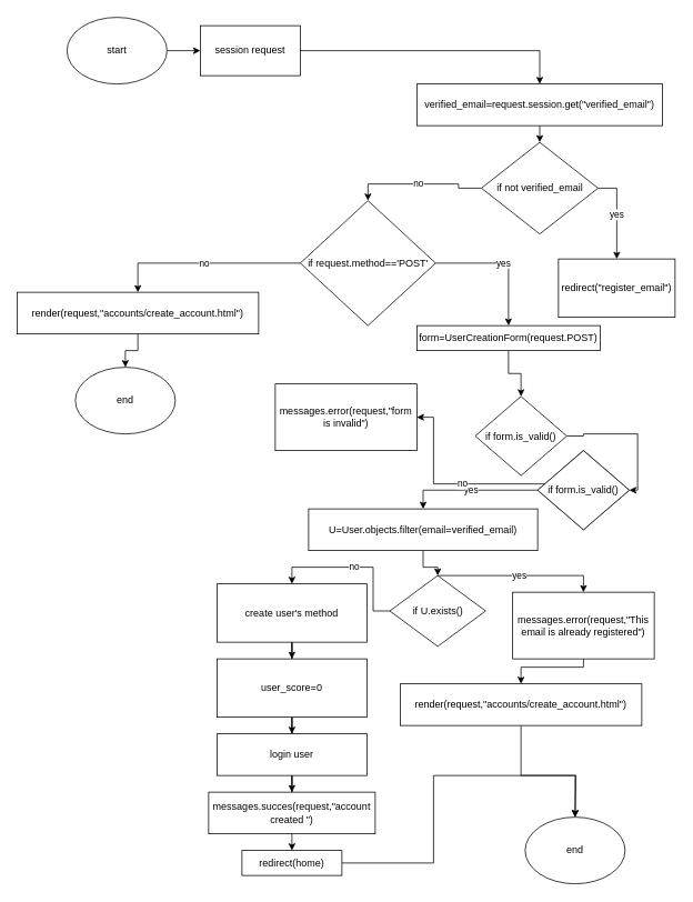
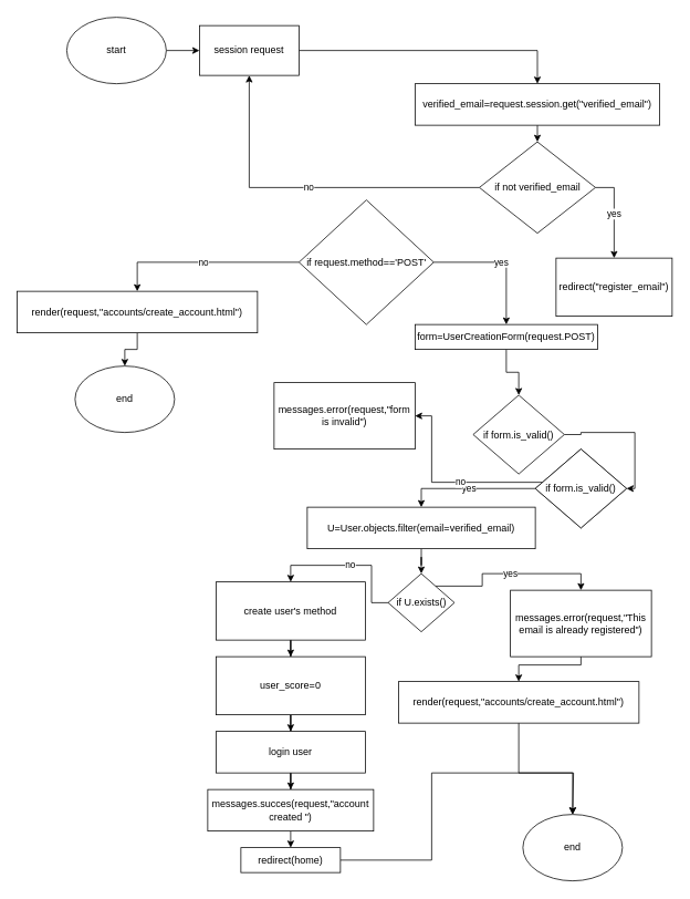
  <mxCell id="0" />
  <mxCell id="1" parent="0" />
  <mxCell id="2" style="edgeStyle=orthogonalEdgeStyle;rounded=0;orthogonalLoop=1;jettySize=auto;html=1;exitX=1;exitY=0.5;exitDx=0;exitDy=0;entryX=0;entryY=0.5;entryDx=0;entryDy=0;" edge="1" parent="1" source="3" target="5"><mxGeometry relative="1" as="geometry" /></mxCell>
  <mxCell id="3" value="start" style="ellipse;whiteSpace=wrap;html=1;" vertex="1" parent="1"><mxGeometry x="80" y="20" width="120" height="80" as="geometry" /></mxCell>
  <mxCell id="4" style="edgeStyle=orthogonalEdgeStyle;rounded=0;orthogonalLoop=1;jettySize=auto;html=1;exitX=1;exitY=0.5;exitDx=0;exitDy=0;entryX=0.5;entryY=0;entryDx=0;entryDy=0;" edge="1" parent="1" source="5" target="7"><mxGeometry relative="1" as="geometry"><mxPoint x="400" y="70" as="targetPoint" /></mxGeometry></mxCell>
  <mxCell id="5" value="session&lt;span style=&quot;background-color: initial;&quot;&gt;&amp;nbsp;request&lt;/span&gt;" style="rounded=0;whiteSpace=wrap;html=1;" vertex="1" parent="1"><mxGeometry x="240" y="30" width="120" height="60" as="geometry" /></mxCell>
  <mxCell id="6" style="edgeStyle=orthogonalEdgeStyle;rounded=0;orthogonalLoop=1;jettySize=auto;html=1;exitX=0.5;exitY=1;exitDx=0;exitDy=0;entryX=0.5;entryY=0;entryDx=0;entryDy=0;" edge="1" parent="1" source="7" target="10"><mxGeometry relative="1" as="geometry" /></mxCell>
  <mxCell id="7" value="verified_email=request.session.get(&quot;verified_email&quot;)" style="rounded=0;whiteSpace=wrap;html=1;" vertex="1" parent="1"><mxGeometry x="500" y="100" width="295" height="50" as="geometry" /></mxCell>
  <mxCell id="8" value="yes" style="edgeStyle=orthogonalEdgeStyle;rounded=0;orthogonalLoop=1;jettySize=auto;html=1;exitX=1;exitY=0.5;exitDx=0;exitDy=0;entryX=0.5;entryY=0;entryDx=0;entryDy=0;" edge="1" parent="1" source="10" target="11"><mxGeometry relative="1" as="geometry" /></mxCell>
- <mxCell id="9" value="no" style="edgeStyle=orthogonalEdgeStyle;rounded=0;orthogonalLoop=1;jettySize=auto;html=1;exitX=0;exitY=0.5;exitDx=0;exitDy=0;entryX=0.5;entryY=0;entryDx=0;entryDy=0;" edge="1" parent="1" source="10" target="14"><mxGeometry relative="1" as="geometry" /></mxCell>
+ <mxCell id="9" value="no" style="edgeStyle=orthogonalEdgeStyle;rounded=0;orthogonalLoop=1;jettySize=auto;html=1;exitX=0;exitY=0.5;exitDx=0;exitDy=0;" edge="1" parent="1" source="10" target="5"><mxGeometry relative="1" as="geometry" /></mxCell>
  <mxCell id="10" value="if not verified_email" style="rhombus;whiteSpace=wrap;html=1;" vertex="1" parent="1"><mxGeometry x="577.5" y="170" width="140" height="110" as="geometry" /></mxCell>
  <mxCell id="11" value="redirect(&quot;register_email&quot;)" style="rounded=0;whiteSpace=wrap;html=1;" vertex="1" parent="1"><mxGeometry x="670" y="310" width="140" height="70" as="geometry" /></mxCell>
  <mxCell id="12" value="yes" style="edgeStyle=orthogonalEdgeStyle;rounded=0;orthogonalLoop=1;jettySize=auto;html=1;exitX=1;exitY=0.5;exitDx=0;exitDy=0;entryX=0.5;entryY=0;entryDx=0;entryDy=0;" edge="1" parent="1" source="14" target="16"><mxGeometry relative="1" as="geometry" /></mxCell>
  <mxCell id="13" value="no" style="edgeStyle=orthogonalEdgeStyle;rounded=0;orthogonalLoop=1;jettySize=auto;html=1;entryX=0.5;entryY=0;entryDx=0;entryDy=0;" edge="1" parent="1" source="14" target="45"><mxGeometry relative="1" as="geometry" /></mxCell>
  <mxCell id="14" value="if request.method=='POST'" style="rhombus;whiteSpace=wrap;html=1;" vertex="1" parent="1"><mxGeometry x="360" y="240" width="162.5" height="150" as="geometry" /></mxCell>
  <mxCell id="15" value="" style="edgeStyle=orthogonalEdgeStyle;rounded=0;orthogonalLoop=1;jettySize=auto;html=1;" edge="1" parent="1" source="16" target="18"><mxGeometry relative="1" as="geometry" /></mxCell>
  <mxCell id="16" value="form=UserCreationForm(request.POST)" style="rounded=0;whiteSpace=wrap;html=1;" vertex="1" parent="1"><mxGeometry x="500" y="390" width="220" height="30" as="geometry" /></mxCell>
  <mxCell id="17" value="" style="edgeStyle=orthogonalEdgeStyle;rounded=0;orthogonalLoop=1;jettySize=auto;html=1;" edge="1" parent="1" source="18" target="19"><mxGeometry relative="1" as="geometry"><Array as="points"><mxPoint x="700" y="523" /><mxPoint x="700" y="520" /><mxPoint x="765" y="520" /></Array></mxGeometry></mxCell>
  <mxCell id="18" value="if form.is_valid()" style="rhombus;whiteSpace=wrap;html=1;rounded=0;" vertex="1" parent="1"><mxGeometry x="570" y="475" width="110" height="95" as="geometry" /></mxCell>
  <mxCell id="19" value="if form.is_valid()" style="rhombus;whiteSpace=wrap;html=1;rounded=0;" vertex="1" parent="1"><mxGeometry x="645" y="540" width="110" height="95" as="geometry" /></mxCell>
  <mxCell id="20" value="yes" style="edgeStyle=orthogonalEdgeStyle;rounded=0;orthogonalLoop=1;jettySize=auto;html=1;entryX=0.5;entryY=0;entryDx=0;entryDy=0;" edge="1" parent="1" source="22" target="24"><mxGeometry relative="1" as="geometry"><Array as="points"><mxPoint x="581" y="705" /><mxPoint x="581" y="690" /><mxPoint x="700" y="690" /></Array></mxGeometry></mxCell>
  <mxCell id="21" value="no" style="edgeStyle=orthogonalEdgeStyle;rounded=0;orthogonalLoop=1;jettySize=auto;html=1;exitX=0;exitY=0.5;exitDx=0;exitDy=0;entryX=0.5;entryY=0;entryDx=0;entryDy=0;" edge="1" parent="1" source="22" target="31"><mxGeometry relative="1" as="geometry" /></mxCell>
- <mxCell id="22" value="if U.exists()" style="rhombus;whiteSpace=wrap;html=1;rounded=0;" vertex="1" parent="1"><mxGeometry x="467.5" y="690" width="115" height="85" as="geometry" /></mxCell>
+ <mxCell id="22" value="if U.exists()" style="rhombus;whiteSpace=wrap;html=1;rounded=0;" vertex="1" parent="1"><mxGeometry x="467.5" y="690" width="80" height="70" as="geometry" /></mxCell>
  <mxCell id="23" value="" style="edgeStyle=orthogonalEdgeStyle;rounded=0;orthogonalLoop=1;jettySize=auto;html=1;" edge="1" parent="1" source="24" target="42"><mxGeometry relative="1" as="geometry"><Array as="points"><mxPoint x="700" y="800" /><mxPoint x="625" y="800" /></Array></mxGeometry></mxCell>
  <mxCell id="24" value="messages.error(request,&quot;This email is already registered&quot;)" style="whiteSpace=wrap;html=1;rounded=0;" vertex="1" parent="1"><mxGeometry x="615" y="710" width="170" height="80" as="geometry" /></mxCell>
  <mxCell id="25" style="edgeStyle=orthogonalEdgeStyle;rounded=0;orthogonalLoop=1;jettySize=auto;html=1;exitX=0.5;exitY=1;exitDx=0;exitDy=0;" edge="1" parent="1" source="26" target="22"><mxGeometry relative="1" as="geometry" /></mxCell>
  <mxCell id="26" value="U=User.objects.filter(email=verified_email)" style="whiteSpace=wrap;html=1;rounded=0;" vertex="1" parent="1"><mxGeometry x="370" y="610" width="275" height="50" as="geometry" /></mxCell>
  <mxCell id="27" value="yes" style="edgeStyle=orthogonalEdgeStyle;rounded=0;orthogonalLoop=1;jettySize=auto;html=1;exitX=0;exitY=0.5;exitDx=0;exitDy=0;" edge="1" parent="1" source="29" target="26"><mxGeometry relative="1" as="geometry" /></mxCell>
  <mxCell id="28" value="no" style="edgeStyle=orthogonalEdgeStyle;rounded=0;orthogonalLoop=1;jettySize=auto;html=1;exitX=0;exitY=0;exitDx=0;exitDy=0;entryX=1;entryY=0.5;entryDx=0;entryDy=0;" edge="1" parent="1" source="29" target="36"><mxGeometry relative="1" as="geometry"><mxPoint x="460" y="580" as="targetPoint" /><Array as="points"><mxPoint x="673" y="580" /><mxPoint x="520" y="580" /><mxPoint x="520" y="500" /></Array></mxGeometry></mxCell>
  <mxCell id="29" value="if form.is_valid()" style="rhombus;whiteSpace=wrap;html=1;rounded=0;" vertex="1" parent="1"><mxGeometry x="645" y="540" width="110" height="95" as="geometry" /></mxCell>
  <mxCell id="30" value="" style="edgeStyle=orthogonalEdgeStyle;rounded=0;orthogonalLoop=1;jettySize=auto;html=1;" edge="1" parent="1" source="31" target="33"><mxGeometry relative="1" as="geometry" /></mxCell>
  <mxCell id="31" value="create user's method" style="rounded=0;whiteSpace=wrap;html=1;" vertex="1" parent="1"><mxGeometry x="260" y="700" width="180" height="70" as="geometry" /></mxCell>
  <mxCell id="32" value="" style="edgeStyle=orthogonalEdgeStyle;rounded=0;orthogonalLoop=1;jettySize=auto;html=1;" edge="1" parent="1" source="33" target="35"><mxGeometry relative="1" as="geometry" /></mxCell>
  <mxCell id="33" value="user_score=0" style="rounded=0;whiteSpace=wrap;html=1;" vertex="1" parent="1"><mxGeometry x="260" y="790" width="180" height="70" as="geometry" /></mxCell>
  <mxCell id="34" value="" style="edgeStyle=orthogonalEdgeStyle;rounded=0;orthogonalLoop=1;jettySize=auto;html=1;" edge="1" parent="1" source="35" target="38"><mxGeometry relative="1" as="geometry" /></mxCell>
  <mxCell id="35" value="login user" style="whiteSpace=wrap;html=1;rounded=0;" vertex="1" parent="1"><mxGeometry x="260" y="880" width="180" height="50" as="geometry" /></mxCell>
  <mxCell id="36" value="messages.error(request,&quot;form is invalid&quot;)" style="whiteSpace=wrap;html=1;rounded=0;" vertex="1" parent="1"><mxGeometry x="330" y="460" width="170" height="80" as="geometry" /></mxCell>
  <mxCell id="37" style="edgeStyle=orthogonalEdgeStyle;rounded=0;orthogonalLoop=1;jettySize=auto;html=1;exitX=0.5;exitY=1;exitDx=0;exitDy=0;entryX=0.5;entryY=0;entryDx=0;entryDy=0;" edge="1" parent="1" source="38" target="40"><mxGeometry relative="1" as="geometry" /></mxCell>
  <mxCell id="38" value="messages.succes(request,&quot;account created &quot;)" style="whiteSpace=wrap;html=1;rounded=0;" vertex="1" parent="1"><mxGeometry x="250" y="950" width="200" height="50" as="geometry" /></mxCell>
  <mxCell id="39" style="edgeStyle=orthogonalEdgeStyle;rounded=0;orthogonalLoop=1;jettySize=auto;html=1;exitX=1;exitY=0.5;exitDx=0;exitDy=0;entryX=0.5;entryY=0;entryDx=0;entryDy=0;" edge="1" parent="1" source="40" target="43"><mxGeometry relative="1" as="geometry"><Array as="points"><mxPoint x="520" y="1035" /><mxPoint x="520" y="930" /><mxPoint x="690" y="930" /></Array></mxGeometry></mxCell>
  <mxCell id="40" value="redirect(home)" style="whiteSpace=wrap;html=1;rounded=0;" vertex="1" parent="1"><mxGeometry x="290" y="1020" width="120" height="30" as="geometry" /></mxCell>
  <mxCell id="41" style="edgeStyle=orthogonalEdgeStyle;rounded=0;orthogonalLoop=1;jettySize=auto;html=1;exitX=0.5;exitY=1;exitDx=0;exitDy=0;" edge="1" parent="1" source="42"><mxGeometry relative="1" as="geometry"><mxPoint x="690" y="980" as="targetPoint" /><Array as="points"><mxPoint x="625" y="930" /><mxPoint x="691" y="930" /></Array></mxGeometry></mxCell>
  <mxCell id="42" value="render(request,&quot;accounts/create_account.html&quot;)" style="whiteSpace=wrap;html=1;rounded=0;" vertex="1" parent="1"><mxGeometry x="480" y="820" width="290" height="50" as="geometry" /></mxCell>
  <mxCell id="43" value="end" style="ellipse;whiteSpace=wrap;html=1;" vertex="1" parent="1"><mxGeometry x="630" y="980" width="120" height="80" as="geometry" /></mxCell>
  <mxCell id="44" style="edgeStyle=orthogonalEdgeStyle;rounded=0;orthogonalLoop=1;jettySize=auto;html=1;exitX=0.5;exitY=1;exitDx=0;exitDy=0;entryX=0.5;entryY=0;entryDx=0;entryDy=0;" edge="1" parent="1" source="45" target="46"><mxGeometry relative="1" as="geometry"><mxPoint x="160" y="430" as="targetPoint" /></mxGeometry></mxCell>
  <mxCell id="45" value="render(request,&quot;accounts/create_account.html&quot;)" style="whiteSpace=wrap;html=1;rounded=0;" vertex="1" parent="1"><mxGeometry x="20" y="350" width="290" height="50" as="geometry" /></mxCell>
  <mxCell id="46" value="end" style="ellipse;whiteSpace=wrap;html=1;" vertex="1" parent="1"><mxGeometry x="90" y="440" width="120" height="80" as="geometry" /></mxCell>
